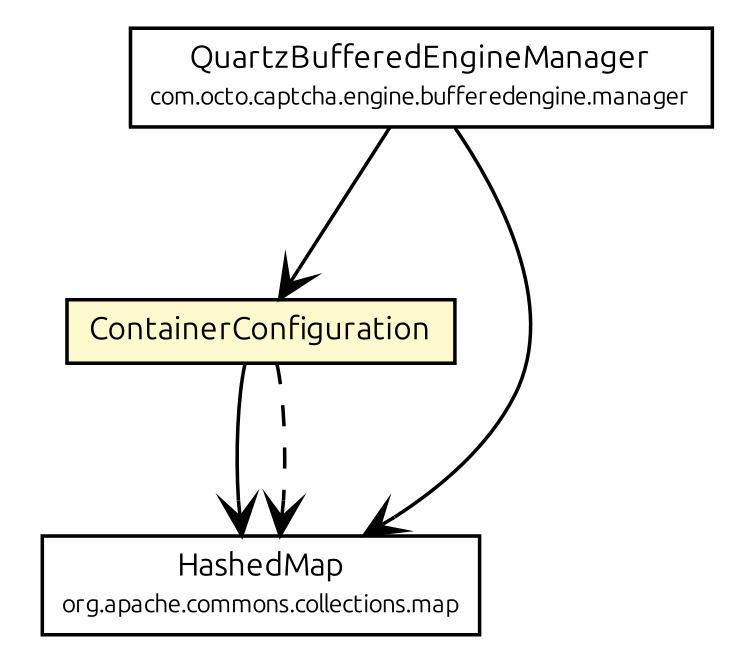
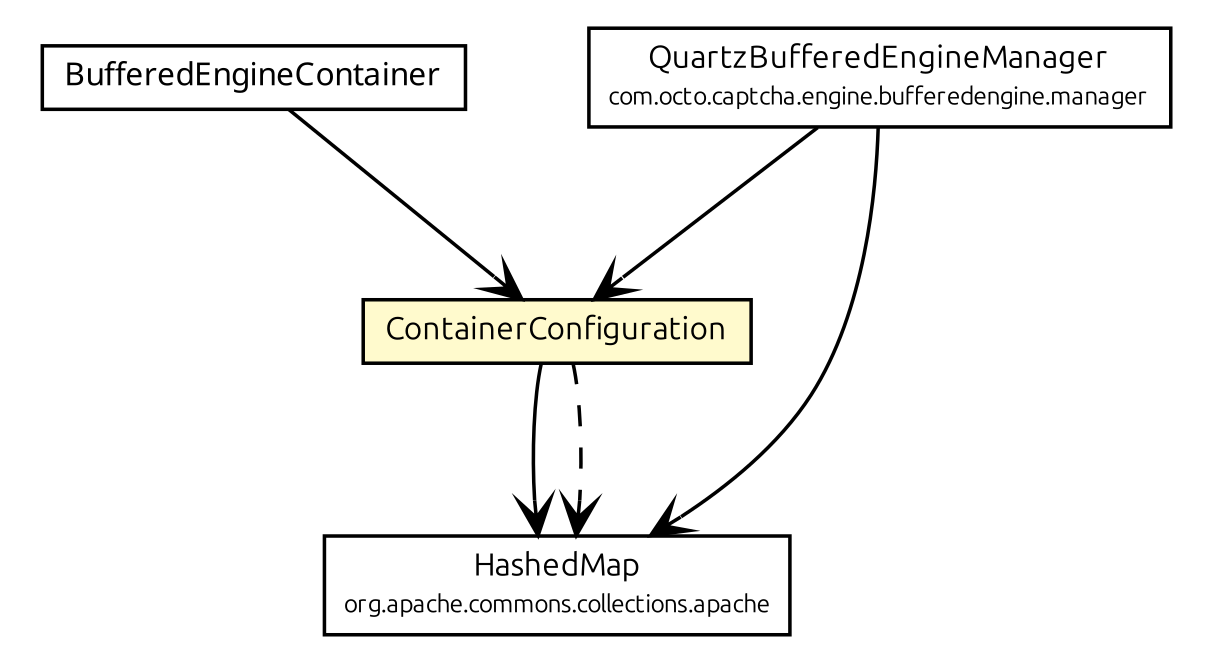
  digraph {
    fontname=Ubuntu
    node [fontcolor=black fontname=Ubuntu fontsize=9.0 shape=plaintext]
    edge [arrowhead=open color=black fontcolor=black fontname=Ubuntu fontsize=10.0 headport=p labelfontname=arial labelfontsize=10 tailport=p]
    n1 [label=<<table border="0" cellborder="1" cellspacing="0" cellpadding="2" port="p" bgcolor="lemonChiffon" href="./ContainerConfiguration.html"> 		<tr><td><table border="0" cellspacing="0" cellpadding="1"> 			<tr><td> ContainerConfiguration </td></tr> 		</table></td></tr> 		</table>>]
-   n2 [label=<<table border="0" cellborder="1" cellspacing="0" cellpadding="2" port="p" href="http://java.sun.com/j2se/1.4.2/docs/api/org/apache/commons/collections/map/HashedMap.html"> 		<tr><td><table border="0" cellspacing="0" cellpadding="1"> 			<tr><td> HashedMap </td></tr> 			<tr><td><font point-size="7.0"> org.apache.commons.collections.map </font></td></tr> 		</table></td></tr> 		</table>>]
+   n2 [label=<<table border="0" cellborder="1" cellspacing="0" cellpadding="2" port="p" href="http://java.sun.com/j2se/1.4.2/docs/api/org/apache/commons/collections/map/HashedMap.html"> 		<tr><td><table border="0" cellspacing="0" cellpadding="1"> 			<tr><td> HashedMap </td></tr> 			<tr><td><font point-size="7.0"> org.apache.commons.collections.apache </font></td></tr> 		</table></td></tr> 		</table>>]
+   n3 [label=<<table border="0" cellborder="1" cellspacing="0" cellpadding="2" port="p" href="./BufferedEngineContainer.html"> 		<tr><td><table border="0" cellspacing="0" cellpadding="1"> 			<tr><td><font face="ariali"> BufferedEngineContainer </font></td></tr> 		</table></td></tr> 		</table>>]
    n4 [label=<<table border="0" cellborder="1" cellspacing="0" cellpadding="2" port="p" href="./manager/QuartzBufferedEngineManager.html"> 		<tr><td><table border="0" cellspacing="0" cellpadding="1"> 			<tr><td> QuartzBufferedEngineManager </td></tr> 			<tr><td><font point-size="7.0"> com.octo.captcha.engine.bufferedengine.manager </font></td></tr> 		</table></td></tr> 		</table>>]
    n1 -> n2
    n1 -> n2 [style=dashed]
+   n3 -> n1
    n4 -> n1
    n4 -> n2 [style=solid]
  }
